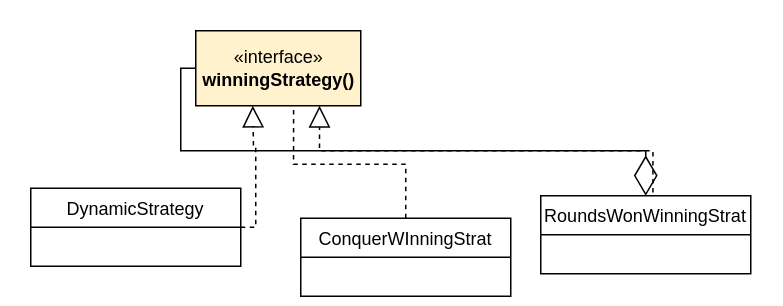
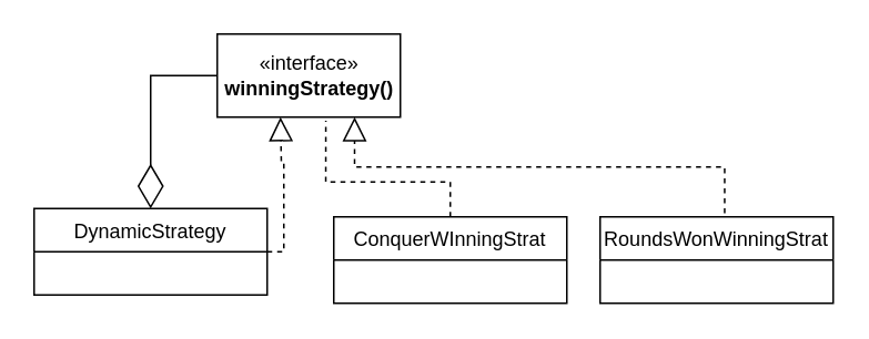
  <mxCell id="0" />
  <mxCell id="1" parent="0" />
- <mxCell id="2" value="«interface»&lt;br&gt;&lt;b&gt;winningStrategy()&lt;/b&gt;" style="html=1;fillColor=#fff2cc;" vertex="1" parent="1"><mxGeometry x="130" y="20" width="110" height="50" as="geometry" /></mxCell>
+ <mxCell id="2" value="«interface»&lt;br&gt;&lt;b&gt;winningStrategy()&lt;/b&gt;" style="html=1;" vertex="1" parent="1"><mxGeometry x="130" y="20" width="110" height="50" as="geometry" /></mxCell>
  <mxCell id="3" value="DynamicStrategy" style="swimlane;fontStyle=0;childLayout=stackLayout;horizontal=1;startSize=26;fillColor=none;horizontalStack=0;resizeParent=1;resizeParentMax=0;resizeLast=0;collapsible=1;marginBottom=0;" vertex="1" parent="1"><mxGeometry x="20" y="125" width="140" height="52" as="geometry" /></mxCell>
- <mxCell id="4" value="ConquerWInningStrat" style="swimlane;fontStyle=0;childLayout=stackLayout;horizontal=1;startSize=26;fillColor=none;horizontalStack=0;resizeParent=1;resizeParentMax=0;resizeLast=0;collapsible=1;marginBottom=0;" vertex="1" parent="1"><mxGeometry x="200" y="145" width="140" height="52" as="geometry" /></mxCell>
+ <mxCell id="4" value="ConquerWInningStrat" style="swimlane;fontStyle=0;childLayout=stackLayout;horizontal=1;startSize=26;fillColor=none;horizontalStack=0;resizeParent=1;resizeParentMax=0;resizeLast=0;collapsible=1;marginBottom=0;" vertex="1" parent="1"><mxGeometry x="200" y="130" width="140" height="52" as="geometry" /></mxCell>
  <mxCell id="5" value="RoundsWonWinningStrat" style="swimlane;fontStyle=0;childLayout=stackLayout;horizontal=1;startSize=26;fillColor=none;horizontalStack=0;resizeParent=1;resizeParentMax=0;resizeLast=0;collapsible=1;marginBottom=0;" vertex="1" parent="1"><mxGeometry x="360" y="130" width="140" height="52" as="geometry" /></mxCell>
- <mxCell id="6" value="" style="endArrow=diamondThin;endFill=0;endSize=24;html=1;rounded=0;exitX=0;exitY=0.5;exitDx=0;exitDy=0;edgeStyle=orthogonalEdgeStyle;" edge="1" parent="1" source="2" target="5"><mxGeometry width="160" relative="1" as="geometry"><mxPoint x="-50" y="20" as="sourcePoint" /><mxPoint x="60" y="-50" as="targetPoint" /></mxGeometry></mxCell>
+ <mxCell id="6" value="" style="endArrow=diamondThin;endFill=0;endSize=24;html=1;rounded=0;entryX=0.5;entryY=0;entryDx=0;entryDy=0;exitX=0;exitY=0.5;exitDx=0;exitDy=0;edgeStyle=orthogonalEdgeStyle;" edge="1" parent="1" source="2" target="3"><mxGeometry width="160" relative="1" as="geometry"><mxPoint x="-50" y="20" as="sourcePoint" /><mxPoint x="60" y="-50" as="targetPoint" /></mxGeometry></mxCell>
  <mxCell id="7" value="" style="endArrow=block;dashed=1;endFill=0;endSize=12;html=1;rounded=0;exitX=1;exitY=0.5;exitDx=0;exitDy=0;edgeStyle=orthogonalEdgeStyle;" edge="1" parent="1" source="3"><mxGeometry width="160" relative="1" as="geometry"><mxPoint x="10" y="310" as="sourcePoint" /><mxPoint x="168" y="70" as="targetPoint" /></mxGeometry></mxCell>
  <mxCell id="8" value="" style="endArrow=none;dashed=1;endFill=0;endSize=12;html=1;rounded=0;exitX=0.5;exitY=0;exitDx=0;exitDy=0;entryX=0.593;entryY=1.044;entryDx=0;entryDy=0;entryPerimeter=0;edgeStyle=orthogonalEdgeStyle;" edge="1" parent="1" source="4" target="2"><mxGeometry width="160" relative="1" as="geometry"><mxPoint x="150" y="156" as="sourcePoint" /><mxPoint x="194.78" y="87.8" as="targetPoint" /><Array as="points"><mxPoint x="270" y="109" /><mxPoint x="195" y="109" /></Array></mxGeometry></mxCell>
  <mxCell id="9" value="" style="endArrow=block;dashed=1;endFill=0;endSize=12;html=1;rounded=0;exitX=0.5;exitY=0;exitDx=0;exitDy=0;edgeStyle=orthogonalEdgeStyle;entryX=0.75;entryY=1;entryDx=0;entryDy=0;" edge="1" parent="1" target="2"><mxGeometry width="160" relative="1" as="geometry"><mxPoint x="434.8" y="127.8" as="sourcePoint" /><mxPoint x="210" y="100" as="targetPoint" /><Array as="points"><mxPoint x="435" y="100" /><mxPoint x="213" y="100" /></Array></mxGeometry></mxCell>
